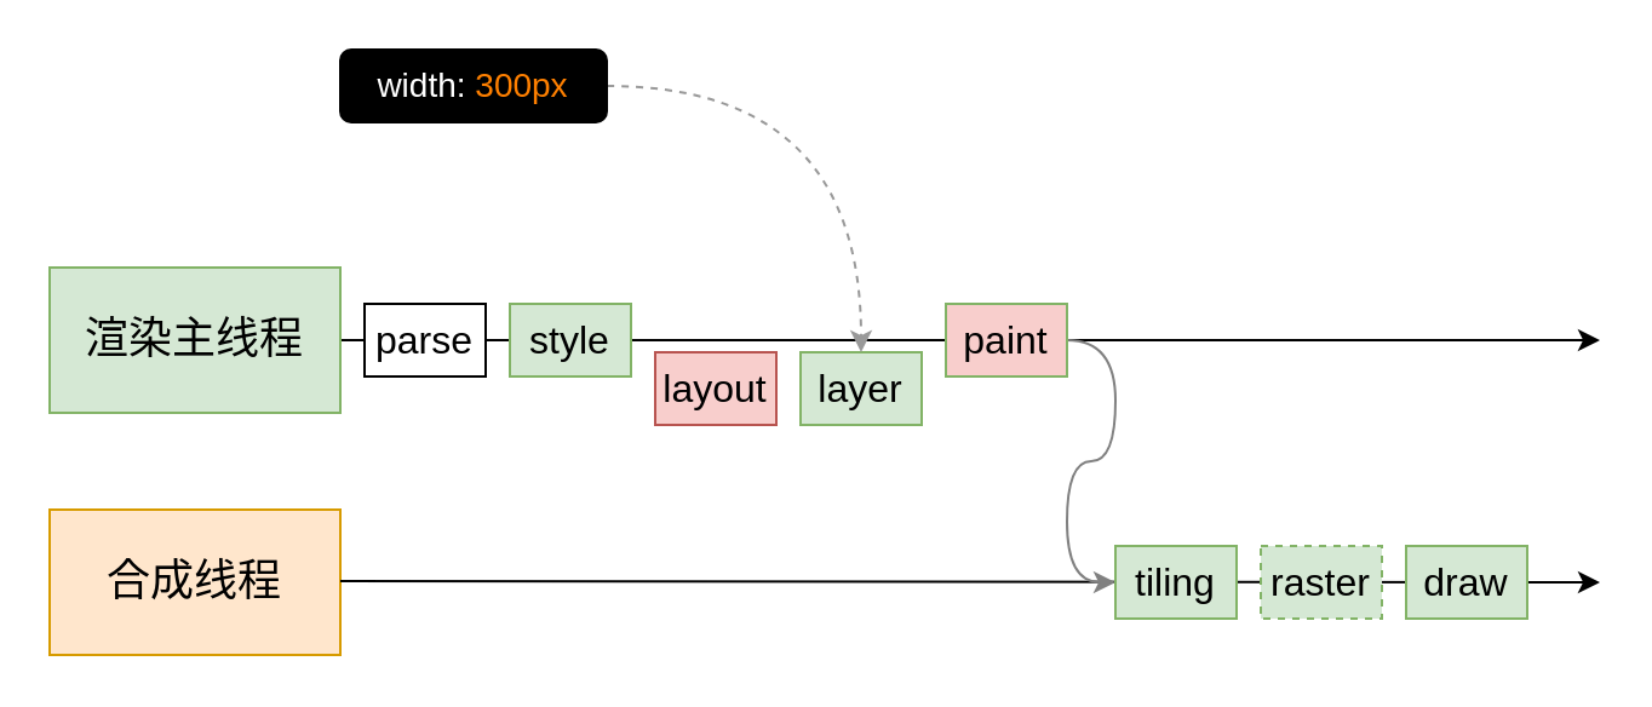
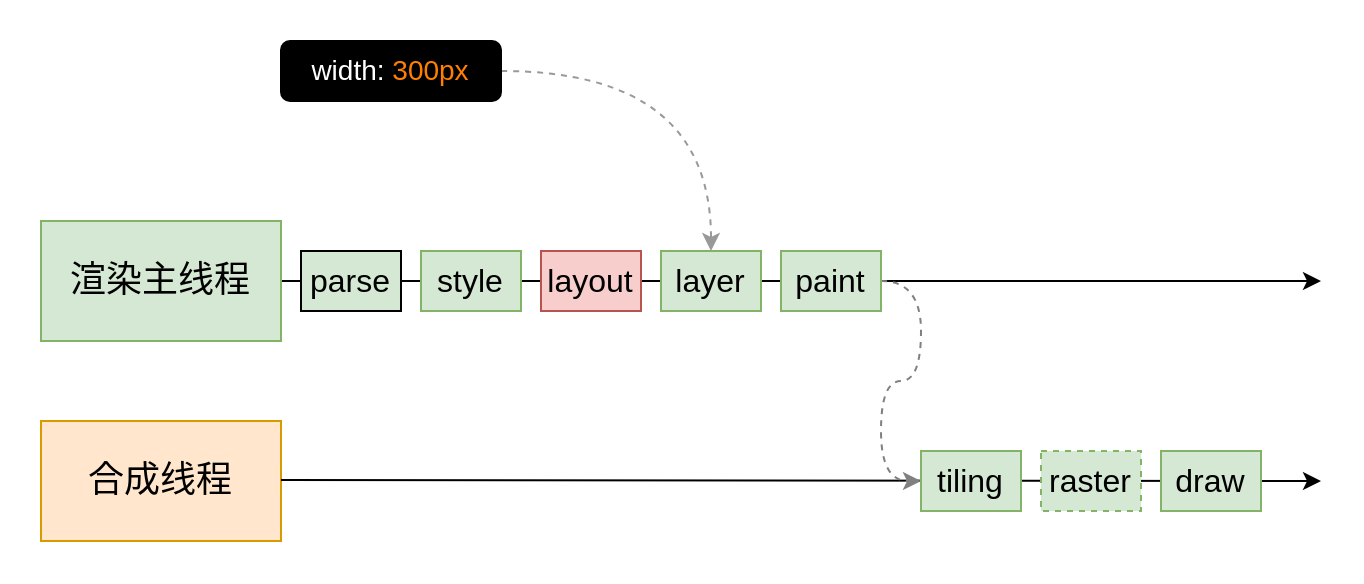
  <mxCell id="0" />
  <mxCell id="1" parent="0" />
  <mxCell id="2" value="" style="endArrow=classic;html=1;rounded=0;strokeColor=default;movable=0;resizable=0;rotatable=0;deletable=0;editable=0;locked=1;connectable=0;" edge="1" parent="1"><mxGeometry width="50" height="50" relative="1" as="geometry"><mxPoint x="140" y="140" as="sourcePoint" /><mxPoint x="660" y="140" as="targetPoint" /></mxGeometry></mxCell>
  <mxCell id="3" value="渲染主线程" style="rounded=0;whiteSpace=wrap;html=1;fontSize=18;fillColor=#d5e8d4;strokeColor=#82b366;" vertex="1" parent="1"><mxGeometry x="20" y="110" width="120" height="60" as="geometry" /></mxCell>
- <mxCell id="4" value="parse" style="rounded=0;whiteSpace=wrap;html=1;fontSize=16;" vertex="1" parent="1"><mxGeometry x="150" y="125" width="50" height="30" as="geometry" /></mxCell>
+ <mxCell id="4" value="parse" style="rounded=0;whiteSpace=wrap;html=1;fontSize=16;fillColor=#d5e8d4;" vertex="1" parent="1"><mxGeometry x="150" y="125" width="50" height="30" as="geometry" /></mxCell>
  <mxCell id="5" value="合成线程" style="rounded=0;whiteSpace=wrap;html=1;fontSize=18;fillColor=#ffe6cc;strokeColor=#d79b00;" vertex="1" parent="1"><mxGeometry x="20" y="210" width="120" height="60" as="geometry" /></mxCell>
  <mxCell id="6" value="" style="endArrow=classic;html=1;rounded=0;strokeColor=default;movable=0;resizable=0;rotatable=0;deletable=0;editable=0;locked=1;connectable=0;" edge="1" parent="1"><mxGeometry width="50" height="50" relative="1" as="geometry"><mxPoint x="140" y="239.5" as="sourcePoint" /><mxPoint x="660" y="240" as="targetPoint" /></mxGeometry></mxCell>
  <mxCell id="7" value="style" style="rounded=0;whiteSpace=wrap;html=1;fontSize=16;fillColor=#d5e8d4;strokeColor=#82b366;" vertex="1" parent="1"><mxGeometry x="210" y="125" width="50" height="30" as="geometry" /></mxCell>
- <mxCell id="8" value="layout" style="rounded=0;whiteSpace=wrap;html=1;fontSize=16;fillColor=#f8cecc;strokeColor=#b85450;" vertex="1" parent="1"><mxGeometry x="270" y="145" width="50" height="30" as="geometry" /></mxCell>
- <mxCell id="9" value="layer" style="rounded=0;whiteSpace=wrap;html=1;fontSize=16;fillColor=#d5e8d4;strokeColor=#82b366;" vertex="1" parent="1"><mxGeometry x="330" y="145" width="50" height="30" as="geometry" /></mxCell>
- <mxCell id="10" style="edgeStyle=orthogonalEdgeStyle;orthogonalLoop=1;jettySize=auto;html=1;entryX=0;entryY=0.5;entryDx=0;entryDy=0;dashed=0;curved=1;strokeColor=#808080;" edge="1" parent="1" source="11" target="12"><mxGeometry relative="1" as="geometry" /></mxCell>
- <mxCell id="11" value="paint" style="rounded=0;whiteSpace=wrap;html=1;fontSize=16;fillColor=#f8cecc;strokeColor=#82b366;" vertex="1" parent="1"><mxGeometry x="390" y="125" width="50" height="30" as="geometry" /></mxCell>
+ <mxCell id="8" value="layout" style="rounded=0;whiteSpace=wrap;html=1;fontSize=16;fillColor=#f8cecc;strokeColor=#b85450;" vertex="1" parent="1"><mxGeometry x="270" y="125" width="50" height="30" as="geometry" /></mxCell>
+ <mxCell id="9" value="layer" style="rounded=0;whiteSpace=wrap;html=1;fontSize=16;fillColor=#d5e8d4;strokeColor=#82b366;" vertex="1" parent="1"><mxGeometry x="330" y="125" width="50" height="30" as="geometry" /></mxCell>
+ <mxCell id="10" style="edgeStyle=orthogonalEdgeStyle;orthogonalLoop=1;jettySize=auto;html=1;entryX=0;entryY=0.5;entryDx=0;entryDy=0;dashed=1;curved=1;strokeColor=#808080;" edge="1" parent="1" source="11" target="12"><mxGeometry relative="1" as="geometry" /></mxCell>
+ <mxCell id="11" value="paint" style="rounded=0;whiteSpace=wrap;html=1;fontSize=16;fillColor=#d5e8d4;strokeColor=#82b366;" vertex="1" parent="1"><mxGeometry x="390" y="125" width="50" height="30" as="geometry" /></mxCell>
  <mxCell id="12" value="tiling" style="rounded=0;whiteSpace=wrap;html=1;fontSize=16;fillColor=#d5e8d4;strokeColor=#82b366;" vertex="1" parent="1"><mxGeometry x="460" y="225" width="50" height="30" as="geometry" /></mxCell>
  <mxCell id="13" value="raster" style="rounded=0;whiteSpace=wrap;html=1;fontSize=16;fillColor=#d5e8d4;strokeColor=#82b366;dashed=1;" vertex="1" parent="1"><mxGeometry x="520" y="225" width="50" height="30" as="geometry" /></mxCell>
  <mxCell id="14" value="draw" style="rounded=0;whiteSpace=wrap;html=1;fontSize=16;fillColor=#d5e8d4;strokeColor=#82b366;" vertex="1" parent="1"><mxGeometry x="580" y="225" width="50" height="30" as="geometry" /></mxCell>
  <mxCell id="15" style="edgeStyle=orthogonalEdgeStyle;orthogonalLoop=1;jettySize=auto;html=1;curved=1;dashed=1;strokeColor=#999999;" edge="1" parent="1" source="16" target="9"><mxGeometry relative="1" as="geometry" /></mxCell>
  <mxCell id="16" value="width: &lt;font color=&quot;#ff8000&quot;&gt;300px&lt;/font&gt;" style="whiteSpace=wrap;html=1;fontSize=14;fillColor=#000000;fontColor=#FFFFFF;rounded=1;" vertex="1" parent="1"><mxGeometry x="140" y="20" width="110" height="30" as="geometry" /></mxCell>
